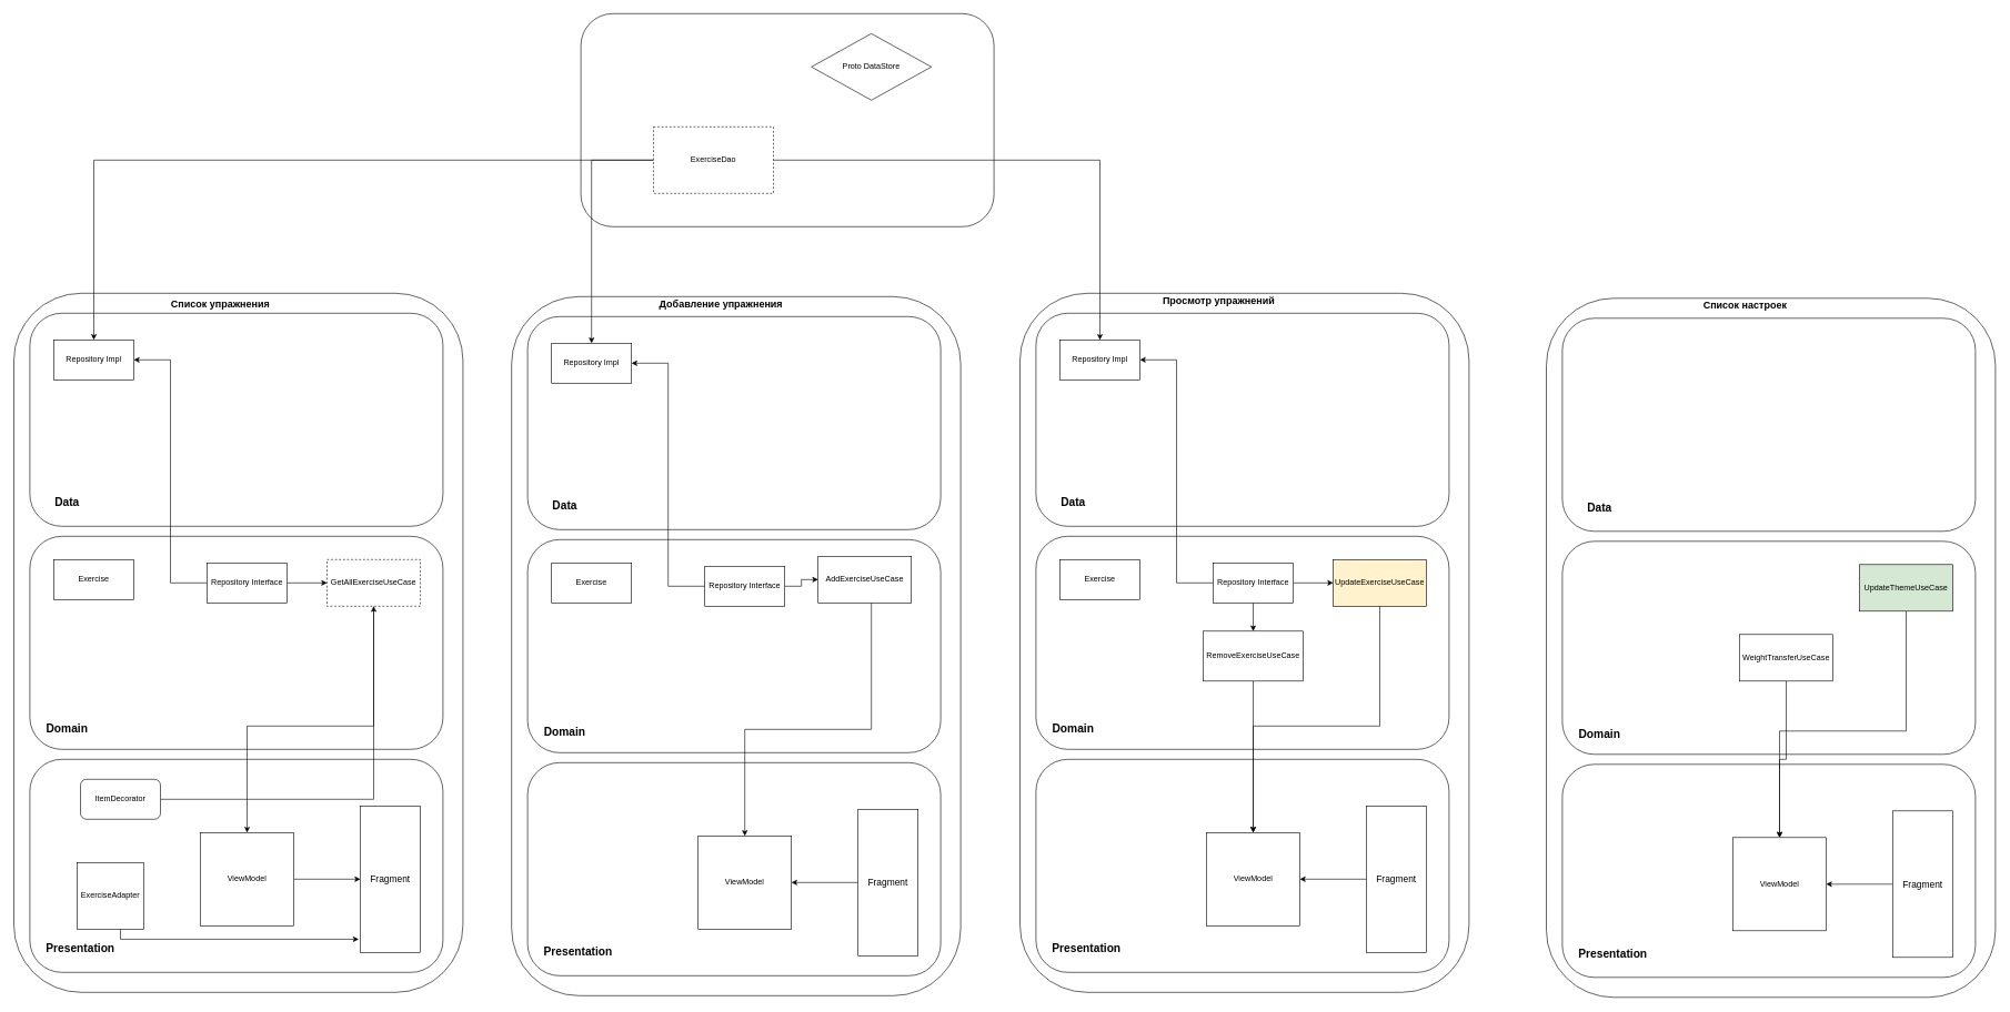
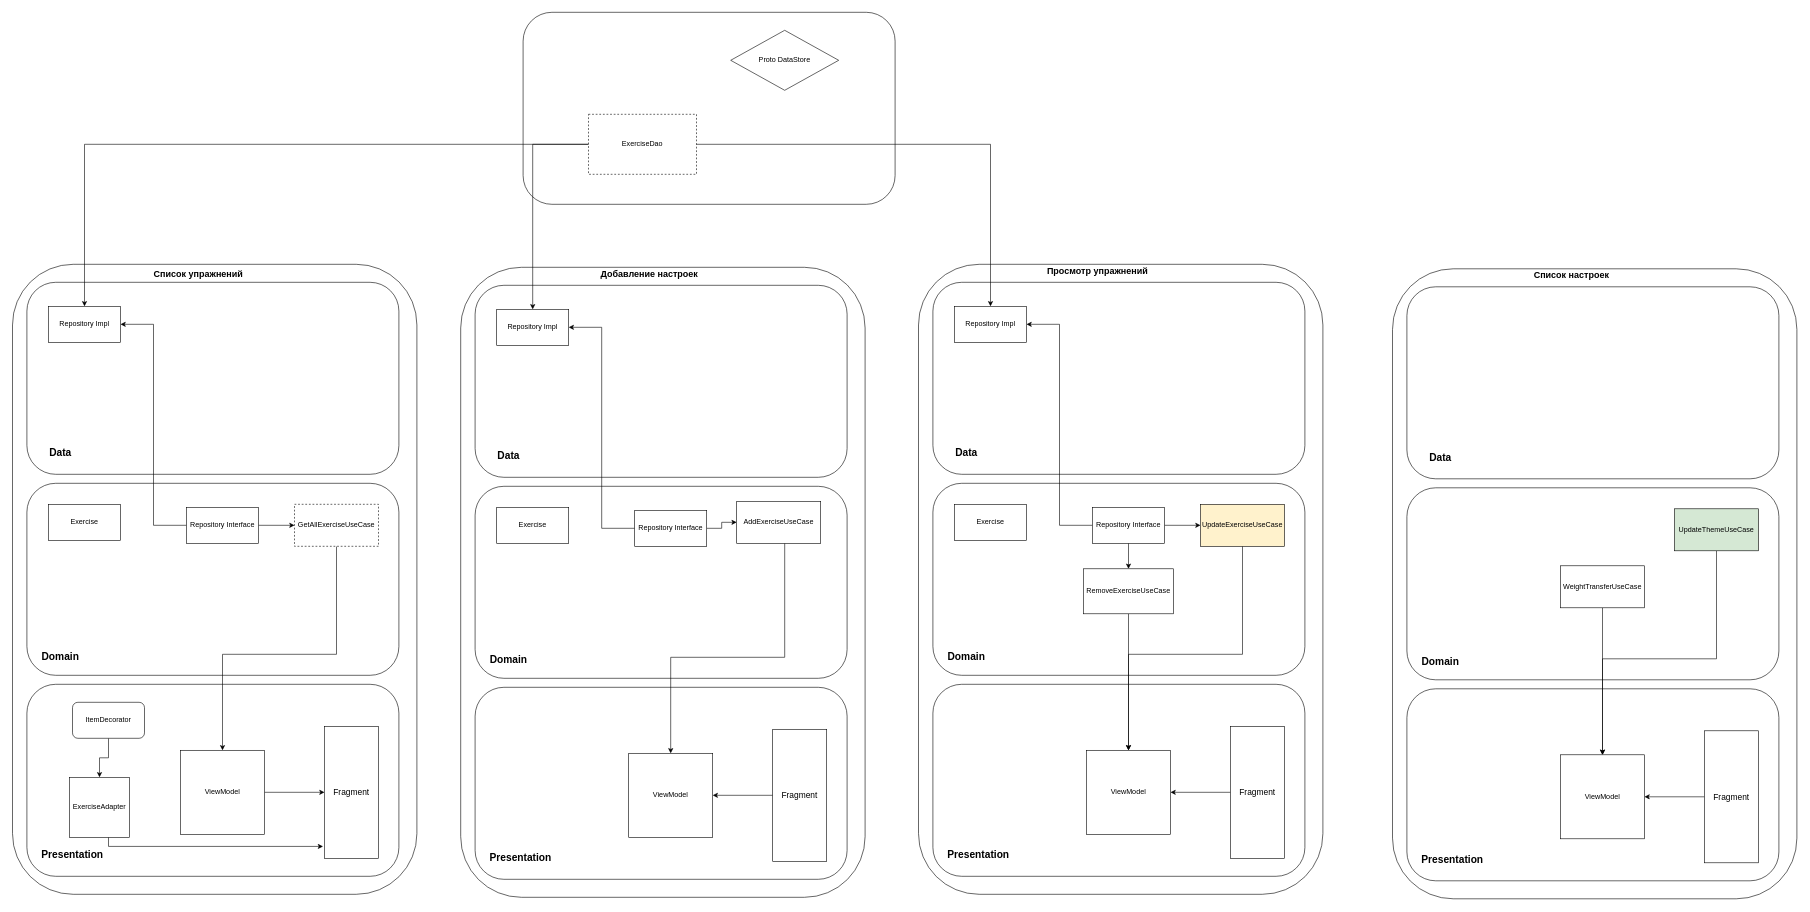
  <mxCell id="0" />
  <mxCell id="1" parent="0" />
  <mxCell id="2" value="" style="rounded=1;whiteSpace=wrap;html=1;" vertex="1" parent="1"><mxGeometry x="20" y="440" width="674" height="1050" as="geometry" /></mxCell>
  <mxCell id="3" value="" style="rounded=1;whiteSpace=wrap;html=1;" vertex="1" parent="1"><mxGeometry x="44" y="1140" width="620" height="320" as="geometry" /></mxCell>
  <mxCell id="4" value="" style="rounded=1;whiteSpace=wrap;html=1;" vertex="1" parent="1"><mxGeometry x="44" y="805" width="620" height="320" as="geometry" /></mxCell>
  <mxCell id="5" value="" style="rounded=1;whiteSpace=wrap;html=1;" vertex="1" parent="1"><mxGeometry x="44" y="470" width="620" height="320" as="geometry" /></mxCell>
  <mxCell id="6" value="Presentation" style="text;html=1;strokeColor=none;fillColor=none;align=center;verticalAlign=middle;whiteSpace=wrap;rounded=0;fontSize=17;fontStyle=1" vertex="1" parent="1"><mxGeometry x="90" y="1410" width="60" height="30" as="geometry" /></mxCell>
  <mxCell id="7" value="Domain&lt;br&gt;" style="text;html=1;strokeColor=none;fillColor=none;align=center;verticalAlign=middle;whiteSpace=wrap;rounded=0;fontSize=17;fontStyle=1" vertex="1" parent="1"><mxGeometry x="70" y="1080" width="60" height="30" as="geometry" /></mxCell>
  <mxCell id="8" value="Data" style="text;html=1;strokeColor=none;fillColor=none;align=center;verticalAlign=middle;whiteSpace=wrap;rounded=0;fontSize=17;fontStyle=1" vertex="1" parent="1"><mxGeometry x="70" y="740" width="60" height="30" as="geometry" /></mxCell>
- <mxCell id="9" value="&lt;font style=&quot;font-size: 15px;&quot;&gt;&lt;b&gt;Список упражнения&lt;/b&gt;&lt;/font&gt;" style="text;html=1;strokeColor=none;fillColor=none;align=center;verticalAlign=middle;whiteSpace=wrap;rounded=0;" vertex="1" parent="1"><mxGeometry x="250" y="430" width="160" height="50" as="geometry" /></mxCell>
+ <mxCell id="9" value="&lt;font style=&quot;font-size: 15px;&quot;&gt;&lt;b&gt;Список упражнений&lt;/b&gt;&lt;/font&gt;" style="text;html=1;strokeColor=none;fillColor=none;align=center;verticalAlign=middle;whiteSpace=wrap;rounded=0;" vertex="1" parent="1"><mxGeometry x="250" y="430" width="160" height="50" as="geometry" /></mxCell>
  <mxCell id="10" value="&lt;font style=&quot;font-size: 14px;&quot;&gt;Fragment&lt;/font&gt;" style="rounded=0;whiteSpace=wrap;html=1;" vertex="1" parent="1"><mxGeometry x="540" y="1210" width="90" height="220" as="geometry" /></mxCell>
  <mxCell id="11" style="edgeStyle=orthogonalEdgeStyle;rounded=0;orthogonalLoop=1;jettySize=auto;html=1;entryX=0;entryY=0.5;entryDx=0;entryDy=0;" edge="1" parent="1" source="12" target="10"><mxGeometry relative="1" as="geometry" /></mxCell>
  <mxCell id="12" value="ViewModel" style="whiteSpace=wrap;html=1;aspect=fixed;" vertex="1" parent="1"><mxGeometry x="300" y="1250" width="140" height="140" as="geometry" /></mxCell>
  <mxCell id="13" style="edgeStyle=orthogonalEdgeStyle;rounded=0;orthogonalLoop=1;jettySize=auto;html=1;entryX=-0.027;entryY=0.91;entryDx=0;entryDy=0;entryPerimeter=0;" edge="1" parent="1" source="14" target="10"><mxGeometry relative="1" as="geometry"><Array as="points"><mxPoint x="180" y="1410" /></Array></mxGeometry></mxCell>
  <mxCell id="14" value="ExerciseAdapter" style="whiteSpace=wrap;html=1;aspect=fixed;" vertex="1" parent="1"><mxGeometry x="115" y="1295" width="100" height="100" as="geometry" /></mxCell>
  <mxCell id="15" value="Exercise" style="rounded=0;whiteSpace=wrap;html=1;" vertex="1" parent="1"><mxGeometry x="80" y="840" width="120" height="60" as="geometry" /></mxCell>
  <mxCell id="16" style="edgeStyle=orthogonalEdgeStyle;rounded=0;orthogonalLoop=1;jettySize=auto;html=1;entryX=0.5;entryY=0;entryDx=0;entryDy=0;" edge="1" parent="1" source="17" target="12"><mxGeometry relative="1" as="geometry"><Array as="points"><mxPoint x="560" y="1090" /><mxPoint x="370" y="1090" /></Array></mxGeometry></mxCell>
  <mxCell id="17" value="GetAllExerciseUseCase" style="rounded=0;whiteSpace=wrap;html=1;dashed=1;" vertex="1" parent="1"><mxGeometry x="490" y="840" width="140" height="70" as="geometry" /></mxCell>
  <mxCell id="18" style="edgeStyle=orthogonalEdgeStyle;rounded=0;orthogonalLoop=1;jettySize=auto;html=1;entryX=0;entryY=0.5;entryDx=0;entryDy=0;" edge="1" parent="1" source="20" target="17"><mxGeometry relative="1" as="geometry" /></mxCell>
  <mxCell id="19" style="edgeStyle=orthogonalEdgeStyle;rounded=0;orthogonalLoop=1;jettySize=auto;html=1;entryX=1;entryY=0.5;entryDx=0;entryDy=0;" edge="1" parent="1" source="20" target="24"><mxGeometry relative="1" as="geometry" /></mxCell>
  <mxCell id="20" value="Repository Interface" style="rounded=0;whiteSpace=wrap;html=1;" vertex="1" parent="1"><mxGeometry x="310" y="845" width="120" height="60" as="geometry" /></mxCell>
  <mxCell id="21" value="" style="rounded=1;whiteSpace=wrap;html=1;" vertex="1" parent="1"><mxGeometry x="871" y="20" width="620" height="320" as="geometry" /></mxCell>
  <mxCell id="22" style="edgeStyle=orthogonalEdgeStyle;rounded=0;orthogonalLoop=1;jettySize=auto;html=1;entryX=0.5;entryY=0;entryDx=0;entryDy=0;" edge="1" parent="1" source="23" target="24"><mxGeometry relative="1" as="geometry" /></mxCell>
  <mxCell id="23" value="ExerciseDao" style="rounded=0;whiteSpace=wrap;html=1;dashed=1;" vertex="1" parent="1"><mxGeometry x="980" y="190" width="180" height="100" as="geometry" /></mxCell>
  <mxCell id="24" value="Repository Impl" style="rounded=0;whiteSpace=wrap;html=1;" vertex="1" parent="1"><mxGeometry x="80" y="510" width="120" height="60" as="geometry" /></mxCell>
  <mxCell id="25" value="" style="rounded=1;whiteSpace=wrap;html=1;" vertex="1" parent="1"><mxGeometry x="767" y="445" width="674" height="1050" as="geometry" /></mxCell>
  <mxCell id="26" value="" style="rounded=1;whiteSpace=wrap;html=1;" vertex="1" parent="1"><mxGeometry x="791" y="1145" width="620" height="320" as="geometry" /></mxCell>
  <mxCell id="27" value="" style="rounded=1;whiteSpace=wrap;html=1;" vertex="1" parent="1"><mxGeometry x="791" y="810" width="620" height="320" as="geometry" /></mxCell>
  <mxCell id="28" value="" style="rounded=1;whiteSpace=wrap;html=1;" vertex="1" parent="1"><mxGeometry x="791" y="475" width="620" height="320" as="geometry" /></mxCell>
  <mxCell id="29" value="Presentation" style="text;html=1;strokeColor=none;fillColor=none;align=center;verticalAlign=middle;whiteSpace=wrap;rounded=0;fontSize=17;fontStyle=1" vertex="1" parent="1"><mxGeometry x="837" y="1415" width="60" height="30" as="geometry" /></mxCell>
  <mxCell id="30" value="Domain&lt;br&gt;" style="text;html=1;strokeColor=none;fillColor=none;align=center;verticalAlign=middle;whiteSpace=wrap;rounded=0;fontSize=17;fontStyle=1" vertex="1" parent="1"><mxGeometry x="817" y="1085" width="60" height="30" as="geometry" /></mxCell>
  <mxCell id="31" value="Data" style="text;html=1;strokeColor=none;fillColor=none;align=center;verticalAlign=middle;whiteSpace=wrap;rounded=0;fontSize=17;fontStyle=1" vertex="1" parent="1"><mxGeometry x="817" y="745" width="60" height="30" as="geometry" /></mxCell>
- <mxCell id="32" value="&lt;span style=&quot;font-size: 15px;&quot;&gt;&lt;b&gt;Добавление упражнения&lt;/b&gt;&lt;/span&gt;" style="text;html=1;strokeColor=none;fillColor=none;align=center;verticalAlign=middle;whiteSpace=wrap;rounded=0;" vertex="1" parent="1"><mxGeometry x="960" y="430" width="243" height="50" as="geometry" /></mxCell>
+ <mxCell id="32" value="&lt;span style=&quot;font-size: 15px;&quot;&gt;&lt;b&gt;Добавление настроек&lt;/b&gt;&lt;/span&gt;" style="text;html=1;strokeColor=none;fillColor=none;align=center;verticalAlign=middle;whiteSpace=wrap;rounded=0;" vertex="1" parent="1"><mxGeometry x="960" y="430" width="243" height="50" as="geometry" /></mxCell>
  <mxCell id="33" style="edgeStyle=orthogonalEdgeStyle;rounded=0;orthogonalLoop=1;jettySize=auto;html=1;entryX=1;entryY=0.5;entryDx=0;entryDy=0;" edge="1" parent="1" source="34" target="35"><mxGeometry relative="1" as="geometry" /></mxCell>
  <mxCell id="34" value="&lt;font style=&quot;font-size: 14px;&quot;&gt;Fragment&lt;/font&gt;" style="rounded=0;whiteSpace=wrap;html=1;" vertex="1" parent="1"><mxGeometry x="1287" y="1215" width="90" height="220" as="geometry" /></mxCell>
  <mxCell id="35" value="ViewModel" style="whiteSpace=wrap;html=1;aspect=fixed;" vertex="1" parent="1"><mxGeometry x="1047" y="1255" width="140" height="140" as="geometry" /></mxCell>
  <mxCell id="36" value="Exercise" style="rounded=0;whiteSpace=wrap;html=1;" vertex="1" parent="1"><mxGeometry x="827" y="845" width="120" height="60" as="geometry" /></mxCell>
  <mxCell id="37" style="edgeStyle=orthogonalEdgeStyle;rounded=0;orthogonalLoop=1;jettySize=auto;html=1;entryX=0.5;entryY=0;entryDx=0;entryDy=0;" edge="1" parent="1" source="38" target="35"><mxGeometry relative="1" as="geometry"><Array as="points"><mxPoint x="1307" y="1095" /><mxPoint x="1117" y="1095" /></Array></mxGeometry></mxCell>
  <mxCell id="38" value="AddExerciseUseCase" style="rounded=0;whiteSpace=wrap;html=1;" vertex="1" parent="1"><mxGeometry x="1227" y="835" width="140" height="70" as="geometry" /></mxCell>
  <mxCell id="39" style="edgeStyle=orthogonalEdgeStyle;rounded=0;orthogonalLoop=1;jettySize=auto;html=1;entryX=0;entryY=0.5;entryDx=0;entryDy=0;" edge="1" parent="1" source="41" target="38"><mxGeometry relative="1" as="geometry" /></mxCell>
  <mxCell id="40" style="edgeStyle=orthogonalEdgeStyle;rounded=0;orthogonalLoop=1;jettySize=auto;html=1;entryX=1;entryY=0.5;entryDx=0;entryDy=0;" edge="1" parent="1" source="41" target="42"><mxGeometry relative="1" as="geometry" /></mxCell>
  <mxCell id="41" value="Repository Interface" style="rounded=0;whiteSpace=wrap;html=1;" vertex="1" parent="1"><mxGeometry x="1057" y="850" width="120" height="60" as="geometry" /></mxCell>
  <mxCell id="42" value="Repository Impl" style="rounded=0;whiteSpace=wrap;html=1;" vertex="1" parent="1"><mxGeometry x="827" y="515" width="120" height="60" as="geometry" /></mxCell>
  <mxCell id="43" style="edgeStyle=orthogonalEdgeStyle;rounded=0;orthogonalLoop=1;jettySize=auto;html=1;entryX=0.5;entryY=0;entryDx=0;entryDy=0;" edge="1" parent="1" source="23" target="42"><mxGeometry relative="1" as="geometry" /></mxCell>
  <mxCell id="44" value="" style="rounded=1;whiteSpace=wrap;html=1;" vertex="1" parent="1"><mxGeometry x="1530" y="440" width="674" height="1050" as="geometry" /></mxCell>
  <mxCell id="45" value="" style="rounded=1;whiteSpace=wrap;html=1;" vertex="1" parent="1"><mxGeometry x="1554" y="1140" width="620" height="320" as="geometry" /></mxCell>
  <mxCell id="46" value="" style="rounded=1;whiteSpace=wrap;html=1;" vertex="1" parent="1"><mxGeometry x="1554" y="805" width="620" height="320" as="geometry" /></mxCell>
  <mxCell id="47" value="" style="rounded=1;whiteSpace=wrap;html=1;" vertex="1" parent="1"><mxGeometry x="1554" y="470" width="620" height="320" as="geometry" /></mxCell>
  <mxCell id="48" value="Presentation" style="text;html=1;strokeColor=none;fillColor=none;align=center;verticalAlign=middle;whiteSpace=wrap;rounded=0;fontSize=17;fontStyle=1" vertex="1" parent="1"><mxGeometry x="1600" y="1410" width="60" height="30" as="geometry" /></mxCell>
  <mxCell id="49" value="Domain&lt;br&gt;" style="text;html=1;strokeColor=none;fillColor=none;align=center;verticalAlign=middle;whiteSpace=wrap;rounded=0;fontSize=17;fontStyle=1" vertex="1" parent="1"><mxGeometry x="1580" y="1080" width="60" height="30" as="geometry" /></mxCell>
  <mxCell id="50" value="Data" style="text;html=1;strokeColor=none;fillColor=none;align=center;verticalAlign=middle;whiteSpace=wrap;rounded=0;fontSize=17;fontStyle=1" vertex="1" parent="1"><mxGeometry x="1580" y="740" width="60" height="30" as="geometry" /></mxCell>
  <mxCell id="51" value="&lt;span style=&quot;font-size: 15px;&quot;&gt;&lt;b&gt;Просмотр упражнений&lt;/b&gt;&lt;/span&gt;" style="text;html=1;strokeColor=none;fillColor=none;align=center;verticalAlign=middle;whiteSpace=wrap;rounded=0;" vertex="1" parent="1"><mxGeometry x="1707" y="425" width="243" height="50" as="geometry" /></mxCell>
  <mxCell id="52" style="edgeStyle=orthogonalEdgeStyle;rounded=0;orthogonalLoop=1;jettySize=auto;html=1;entryX=1;entryY=0.5;entryDx=0;entryDy=0;" edge="1" parent="1" source="53" target="54"><mxGeometry relative="1" as="geometry" /></mxCell>
  <mxCell id="53" value="&lt;font style=&quot;font-size: 14px;&quot;&gt;Fragment&lt;/font&gt;" style="rounded=0;whiteSpace=wrap;html=1;" vertex="1" parent="1"><mxGeometry x="2050" y="1210" width="90" height="220" as="geometry" /></mxCell>
  <mxCell id="54" value="ViewModel" style="whiteSpace=wrap;html=1;aspect=fixed;" vertex="1" parent="1"><mxGeometry x="1810" y="1250" width="140" height="140" as="geometry" /></mxCell>
  <mxCell id="55" value="Exercise" style="rounded=0;whiteSpace=wrap;html=1;" vertex="1" parent="1"><mxGeometry x="1590" y="840" width="120" height="60" as="geometry" /></mxCell>
  <mxCell id="56" style="edgeStyle=orthogonalEdgeStyle;rounded=0;orthogonalLoop=1;jettySize=auto;html=1;entryX=0.5;entryY=0;entryDx=0;entryDy=0;" edge="1" parent="1" source="57" target="54"><mxGeometry relative="1" as="geometry"><Array as="points"><mxPoint x="2070" y="1090" /><mxPoint x="1880" y="1090" /></Array></mxGeometry></mxCell>
  <mxCell id="57" value="UpdateExerciseUseCase" style="rounded=0;whiteSpace=wrap;html=1;fillColor=#fff2cc;" vertex="1" parent="1"><mxGeometry x="2000" y="840" width="140" height="70" as="geometry" /></mxCell>
  <mxCell id="58" style="edgeStyle=orthogonalEdgeStyle;rounded=0;orthogonalLoop=1;jettySize=auto;html=1;entryX=0;entryY=0.5;entryDx=0;entryDy=0;" edge="1" parent="1" source="61" target="57"><mxGeometry relative="1" as="geometry" /></mxCell>
  <mxCell id="59" style="edgeStyle=orthogonalEdgeStyle;rounded=0;orthogonalLoop=1;jettySize=auto;html=1;entryX=1;entryY=0.5;entryDx=0;entryDy=0;" edge="1" parent="1" source="61" target="62"><mxGeometry relative="1" as="geometry" /></mxCell>
  <mxCell id="60" value="" style="edgeStyle=orthogonalEdgeStyle;rounded=0;orthogonalLoop=1;jettySize=auto;html=1;" edge="1" parent="1" source="61" target="64"><mxGeometry relative="1" as="geometry" /></mxCell>
  <mxCell id="61" value="Repository Interface" style="rounded=0;whiteSpace=wrap;html=1;" vertex="1" parent="1"><mxGeometry x="1820" y="845" width="120" height="60" as="geometry" /></mxCell>
  <mxCell id="62" value="Repository Impl" style="rounded=0;whiteSpace=wrap;html=1;" vertex="1" parent="1"><mxGeometry x="1590" y="510" width="120" height="60" as="geometry" /></mxCell>
  <mxCell id="63" style="edgeStyle=orthogonalEdgeStyle;rounded=0;orthogonalLoop=1;jettySize=auto;html=1;entryX=0.5;entryY=0;entryDx=0;entryDy=0;" edge="1" parent="1" source="64" target="54"><mxGeometry relative="1" as="geometry" /></mxCell>
  <mxCell id="64" value="RemoveExerciseUseCase" style="rounded=0;whiteSpace=wrap;html=1;" vertex="1" parent="1"><mxGeometry x="1805" y="947.5" width="150" height="75" as="geometry" /></mxCell>
  <mxCell id="65" style="edgeStyle=orthogonalEdgeStyle;rounded=0;orthogonalLoop=1;jettySize=auto;html=1;entryX=0.5;entryY=0;entryDx=0;entryDy=0;" edge="1" parent="1" source="23" target="62"><mxGeometry relative="1" as="geometry" /></mxCell>
  <mxCell id="66" value="" style="rounded=1;whiteSpace=wrap;html=1;" vertex="1" parent="1"><mxGeometry x="2320" y="447.5" width="674" height="1050" as="geometry" /></mxCell>
  <mxCell id="67" value="" style="rounded=1;whiteSpace=wrap;html=1;" vertex="1" parent="1"><mxGeometry x="2344" y="1147.5" width="620" height="320" as="geometry" /></mxCell>
  <mxCell id="68" value="" style="rounded=1;whiteSpace=wrap;html=1;" vertex="1" parent="1"><mxGeometry x="2344" y="812.5" width="620" height="320" as="geometry" /></mxCell>
  <mxCell id="69" value="" style="rounded=1;whiteSpace=wrap;html=1;" vertex="1" parent="1"><mxGeometry x="2344" y="477.5" width="620" height="320" as="geometry" /></mxCell>
  <mxCell id="70" value="Presentation" style="text;html=1;strokeColor=none;fillColor=none;align=center;verticalAlign=middle;whiteSpace=wrap;rounded=0;fontSize=17;fontStyle=1" vertex="1" parent="1"><mxGeometry x="2390" y="1417.5" width="60" height="30" as="geometry" /></mxCell>
  <mxCell id="71" value="Domain&lt;br&gt;" style="text;html=1;strokeColor=none;fillColor=none;align=center;verticalAlign=middle;whiteSpace=wrap;rounded=0;fontSize=17;fontStyle=1" vertex="1" parent="1"><mxGeometry x="2370" y="1087.5" width="60" height="30" as="geometry" /></mxCell>
  <mxCell id="72" value="Data" style="text;html=1;strokeColor=none;fillColor=none;align=center;verticalAlign=middle;whiteSpace=wrap;rounded=0;fontSize=17;fontStyle=1" vertex="1" parent="1"><mxGeometry x="2370" y="747.5" width="60" height="30" as="geometry" /></mxCell>
  <mxCell id="73" value="&lt;span style=&quot;font-size: 15px;&quot;&gt;&lt;b&gt;Список настроек&lt;/b&gt;&lt;/span&gt;" style="text;html=1;strokeColor=none;fillColor=none;align=center;verticalAlign=middle;whiteSpace=wrap;rounded=0;" vertex="1" parent="1"><mxGeometry x="2497" y="432.5" width="243" height="50" as="geometry" /></mxCell>
  <mxCell id="74" style="edgeStyle=orthogonalEdgeStyle;rounded=0;orthogonalLoop=1;jettySize=auto;html=1;entryX=1;entryY=0.5;entryDx=0;entryDy=0;" edge="1" parent="1" source="75" target="76"><mxGeometry relative="1" as="geometry" /></mxCell>
  <mxCell id="75" value="&lt;font style=&quot;font-size: 14px;&quot;&gt;Fragment&lt;/font&gt;" style="rounded=0;whiteSpace=wrap;html=1;" vertex="1" parent="1"><mxGeometry x="2840" y="1217.5" width="90" height="220" as="geometry" /></mxCell>
  <mxCell id="76" value="ViewModel" style="whiteSpace=wrap;html=1;aspect=fixed;" vertex="1" parent="1"><mxGeometry x="2600" y="1257.5" width="140" height="140" as="geometry" /></mxCell>
  <mxCell id="77" style="edgeStyle=orthogonalEdgeStyle;rounded=0;orthogonalLoop=1;jettySize=auto;html=1;entryX=0.5;entryY=0;entryDx=0;entryDy=0;" edge="1" parent="1" source="78" target="76"><mxGeometry relative="1" as="geometry"><Array as="points"><mxPoint x="2860" y="1097.5" /><mxPoint x="2670" y="1097.5" /></Array></mxGeometry></mxCell>
  <mxCell id="78" value="UpdateThemeUseCase" style="rounded=0;whiteSpace=wrap;html=1;fillColor=#d5e8d4;" vertex="1" parent="1"><mxGeometry x="2790" y="847.5" width="140" height="70" as="geometry" /></mxCell>
  <mxCell id="79" style="edgeStyle=orthogonalEdgeStyle;rounded=0;orthogonalLoop=1;jettySize=auto;html=1;entryX=0.5;entryY=0;entryDx=0;entryDy=0;" edge="1" parent="1" source="80" target="76"><mxGeometry relative="1" as="geometry" /></mxCell>
- <mxCell id="80" value="WeightTransferUseCase" style="rounded=0;whiteSpace=wrap;html=1;" vertex="1" parent="1"><mxGeometry x="2610" y="952.5" width="140" height="70" as="geometry" /></mxCell>
+ <mxCell id="80" value="WeightTransferUseCase" style="rounded=0;whiteSpace=wrap;html=1;" vertex="1" parent="1"><mxGeometry x="2600" y="942.5" width="140" height="70" as="geometry" /></mxCell>
  <mxCell id="81" value="Proto DataStore" style="rhombus;whiteSpace=wrap;html=1;" vertex="1" parent="1"><mxGeometry x="1217" y="50" width="180" height="100" as="geometry" /></mxCell>
- <mxCell id="82" style="edgeStyle=orthogonalEdgeStyle;rounded=0;orthogonalLoop=1;jettySize=auto;html=1;" edge="1" parent="1" source="83" target="17"><mxGeometry relative="1" as="geometry" /></mxCell>
+ <mxCell id="82" style="edgeStyle=orthogonalEdgeStyle;rounded=0;orthogonalLoop=1;jettySize=auto;html=1;entryX=0.5;entryY=0;entryDx=0;entryDy=0;" edge="1" parent="1" source="83" target="14"><mxGeometry relative="1" as="geometry" /></mxCell>
  <mxCell id="83" value="ItemDecorator" style="whiteSpace=wrap;html=1;rounded=1;" vertex="1" parent="1"><mxGeometry x="120" y="1170" width="120" height="60" as="geometry" /></mxCell>
